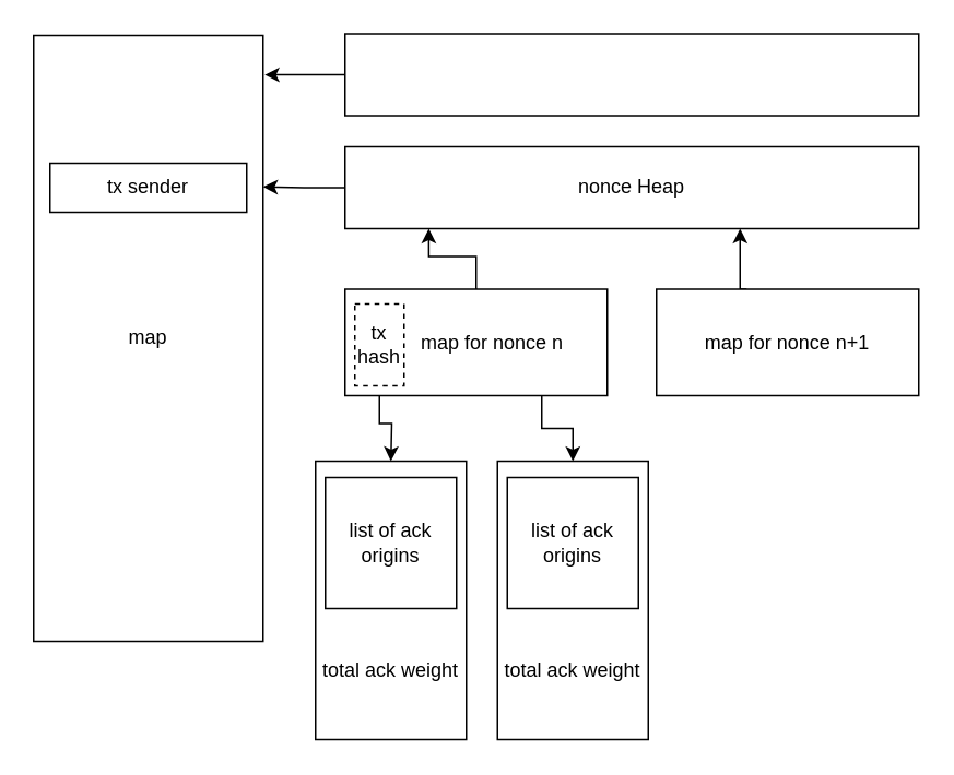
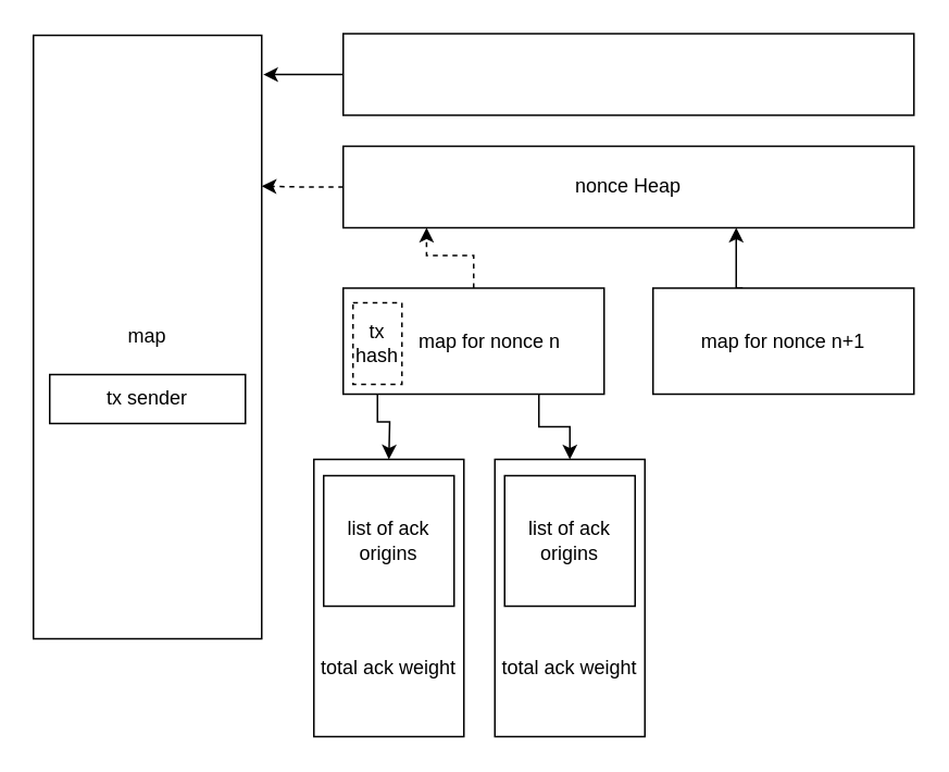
  <mxCell id="0" />
  <mxCell id="1" parent="0" />
  <mxCell id="2" value="&lt;br&gt;&lt;br&gt;&lt;br&gt;&lt;br&gt;&lt;br&gt;&lt;br&gt;total ack weight" style="rounded=0;whiteSpace=wrap;html=1;" vertex="1" parent="1"><mxGeometry x="192" y="281" width="92" height="170" as="geometry" /></mxCell>
  <mxCell id="3" value="map" style="rounded=0;whiteSpace=wrap;html=1;" vertex="1" parent="1"><mxGeometry x="20" y="21" width="140" height="370" as="geometry" /></mxCell>
  <mxCell id="4" style="edgeStyle=orthogonalEdgeStyle;rounded=0;orthogonalLoop=1;jettySize=auto;html=1;exitX=0;exitY=0.5;exitDx=0;exitDy=0;entryX=1.007;entryY=0.065;entryDx=0;entryDy=0;entryPerimeter=0;" edge="1" parent="1" source="5" target="3"><mxGeometry relative="1" as="geometry" /></mxCell>
  <mxCell id="5" value="" style="rounded=0;whiteSpace=wrap;html=1;" vertex="1" parent="1"><mxGeometry x="210" y="20" width="350" height="50" as="geometry" /></mxCell>
- <mxCell id="6" style="edgeStyle=orthogonalEdgeStyle;rounded=0;orthogonalLoop=1;jettySize=auto;html=1;exitX=0;exitY=0.5;exitDx=0;exitDy=0;entryX=1;entryY=0.25;entryDx=0;entryDy=0;" edge="1" parent="1" source="7" target="3"><mxGeometry relative="1" as="geometry" /></mxCell>
+ <mxCell id="6" style="edgeStyle=orthogonalEdgeStyle;rounded=0;orthogonalLoop=1;jettySize=auto;html=1;exitX=0;exitY=0.5;exitDx=0;exitDy=0;entryX=1;entryY=0.25;entryDx=0;entryDy=0;dashed=1;" edge="1" parent="1" source="7" target="3"><mxGeometry relative="1" as="geometry" /></mxCell>
  <mxCell id="7" value="nonce Heap" style="rounded=0;whiteSpace=wrap;html=1;" vertex="1" parent="1"><mxGeometry x="210" y="89" width="350" height="50" as="geometry" /></mxCell>
- <mxCell id="8" style="edgeStyle=orthogonalEdgeStyle;rounded=0;orthogonalLoop=1;jettySize=auto;html=1;exitX=0.5;exitY=0;exitDx=0;exitDy=0;entryX=0.146;entryY=1;entryDx=0;entryDy=0;entryPerimeter=0;" edge="1" parent="1" source="11" target="7"><mxGeometry relative="1" as="geometry" /></mxCell>
+ <mxCell id="8" style="edgeStyle=orthogonalEdgeStyle;rounded=0;orthogonalLoop=1;jettySize=auto;html=1;exitX=0.5;exitY=0;exitDx=0;exitDy=0;entryX=0.146;entryY=1;entryDx=0;entryDy=0;entryPerimeter=0;dashed=1;" edge="1" parent="1" source="11" target="7"><mxGeometry relative="1" as="geometry" /></mxCell>
  <mxCell id="9" style="edgeStyle=orthogonalEdgeStyle;rounded=0;orthogonalLoop=1;jettySize=auto;html=1;exitX=0.5;exitY=1;exitDx=0;exitDy=0;" edge="1" parent="1" source="18"><mxGeometry relative="1" as="geometry"><mxPoint x="238" y="281" as="targetPoint" /></mxGeometry></mxCell>
  <mxCell id="10" style="edgeStyle=orthogonalEdgeStyle;rounded=0;orthogonalLoop=1;jettySize=auto;html=1;exitX=0.75;exitY=1;exitDx=0;exitDy=0;entryX=0.5;entryY=0;entryDx=0;entryDy=0;" edge="1" parent="1" source="11" target="16"><mxGeometry relative="1" as="geometry" /></mxCell>
  <mxCell id="11" value="&amp;nbsp; &amp;nbsp; &amp;nbsp; map for nonce n" style="rounded=0;whiteSpace=wrap;html=1;" vertex="1" parent="1"><mxGeometry x="210" y="176" width="160" height="65" as="geometry" /></mxCell>
- <mxCell id="12" value="tx sender" style="rounded=0;whiteSpace=wrap;html=1;" vertex="1" parent="1"><mxGeometry x="30" y="99" width="120" height="30" as="geometry" /></mxCell>
+ <mxCell id="12" value="tx sender" style="rounded=0;whiteSpace=wrap;html=1;" vertex="1" parent="1"><mxGeometry x="30" y="229" width="120" height="30" as="geometry" /></mxCell>
  <mxCell id="13" value="list of ack origins" style="whiteSpace=wrap;html=1;aspect=fixed;" vertex="1" parent="1"><mxGeometry x="198" y="291" width="80" height="80" as="geometry" /></mxCell>
  <mxCell id="14" style="edgeStyle=orthogonalEdgeStyle;rounded=0;orthogonalLoop=1;jettySize=auto;html=1;exitX=0.5;exitY=0;exitDx=0;exitDy=0;entryX=0.146;entryY=1;entryDx=0;entryDy=0;entryPerimeter=0;" edge="1" parent="1"><mxGeometry relative="1" as="geometry"><mxPoint x="451" y="139" as="targetPoint" /><mxPoint x="455" y="176" as="sourcePoint" /></mxGeometry></mxCell>
  <mxCell id="15" value="map for nonce n+1" style="rounded=0;whiteSpace=wrap;html=1;" vertex="1" parent="1"><mxGeometry x="400" y="176" width="160" height="65" as="geometry" /></mxCell>
  <mxCell id="16" value="&lt;br&gt;&lt;br&gt;&lt;br&gt;&lt;br&gt;&lt;br&gt;&lt;br&gt;total ack weight" style="rounded=0;whiteSpace=wrap;html=1;" vertex="1" parent="1"><mxGeometry x="303" y="281" width="92" height="170" as="geometry" /></mxCell>
  <mxCell id="17" value="list of ack origins" style="whiteSpace=wrap;html=1;aspect=fixed;" vertex="1" parent="1"><mxGeometry x="309" y="291" width="80" height="80" as="geometry" /></mxCell>
  <mxCell id="18" value="tx hash" style="rounded=0;whiteSpace=wrap;html=1;dashed=1;" vertex="1" parent="1"><mxGeometry x="216" y="185" width="30" height="50" as="geometry" /></mxCell>
